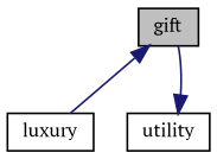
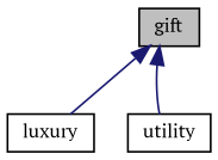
  digraph {
    fontname="PT Serif"
    node [color=black fillcolor=white fontname="PT Serif" fontsize=10 shape=record style=filled]
    edge [color=midnightblue dir=back fontname="PT Serif" fontsize=10 labelfontname=Helvetica labelfontsize=10 style=solid]
    n1 [fillcolor=grey75 fontcolor=black height=0.2 label=gift width=0.4]
    n2 [height=0.2 label=luxury width=0.4]
    n3 [height=0.2 label=utility width=0.4]
    n1 -> n2
-   n3 -> n1
+   n1 -> n3
  }
